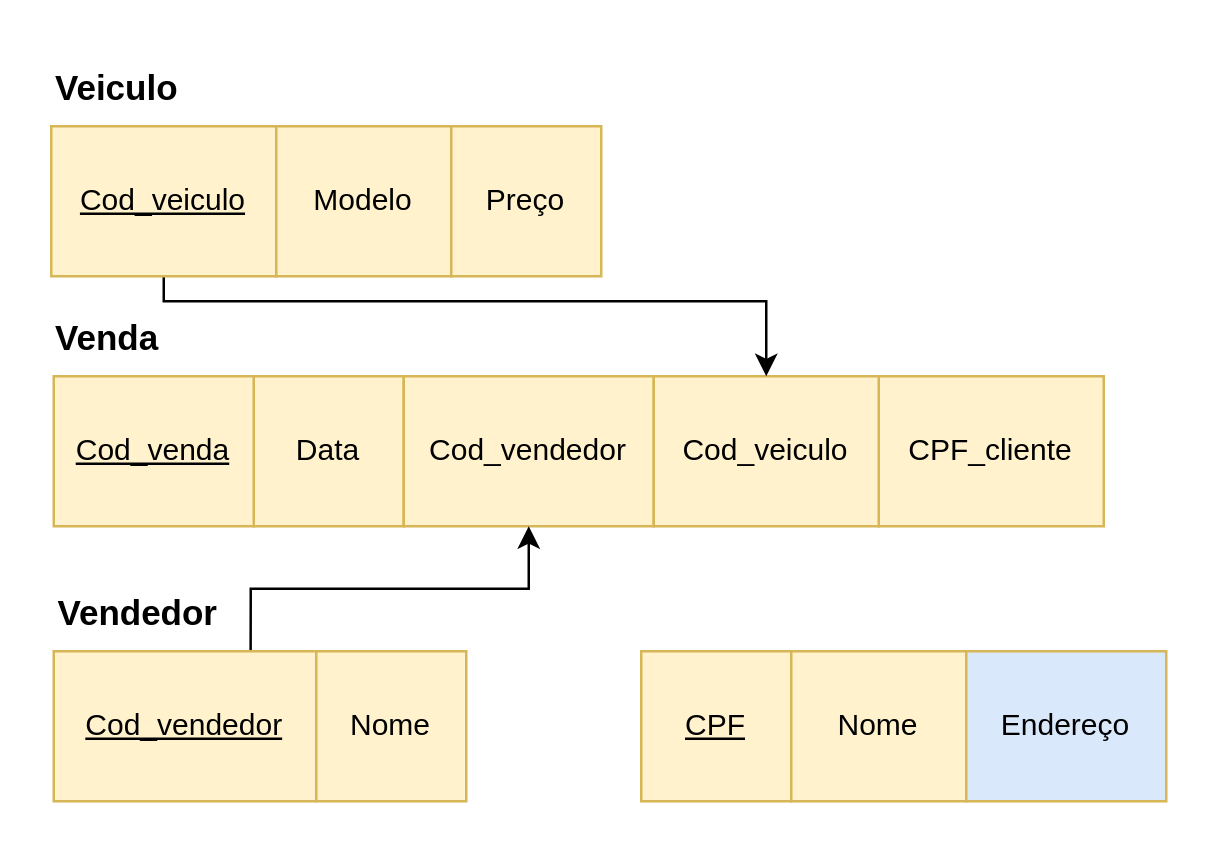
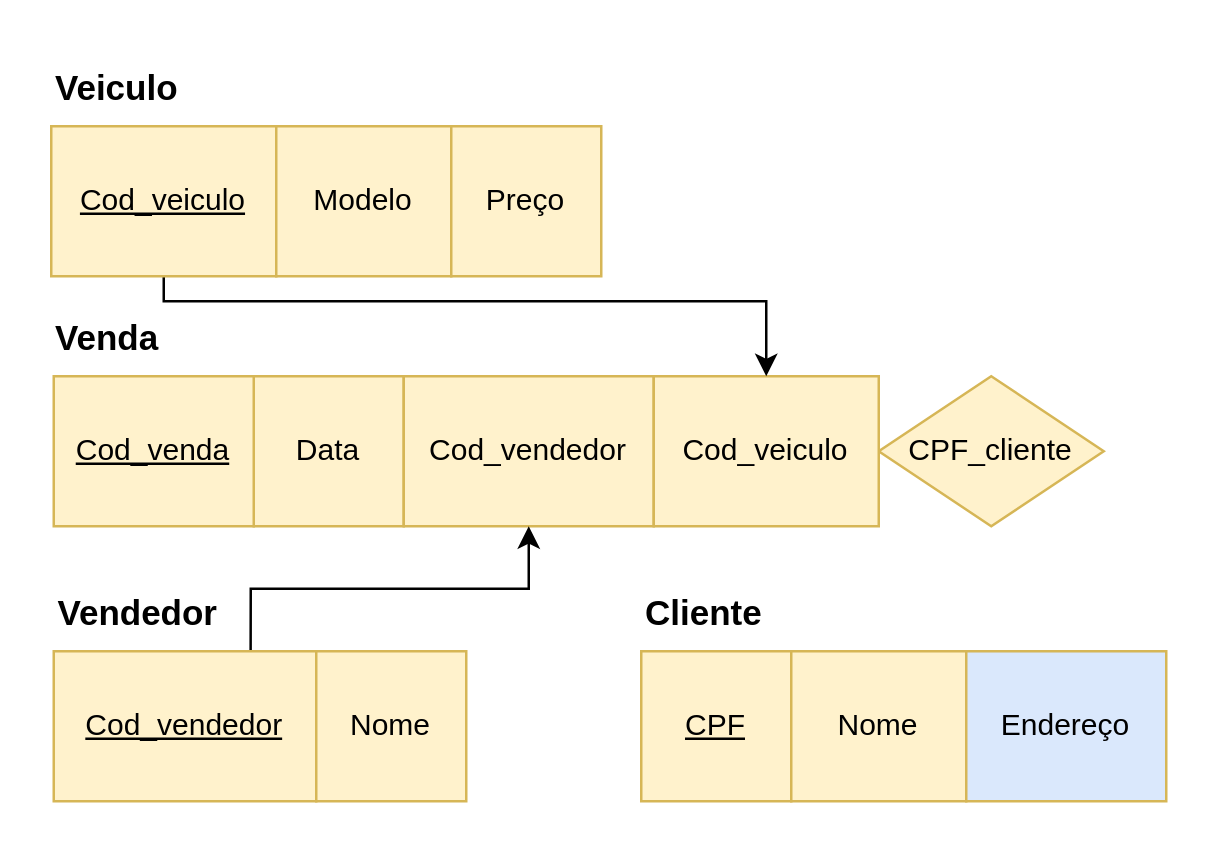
  <mxCell id="0" />
  <mxCell id="1" parent="0" />
  <mxCell id="2" value="&lt;b&gt;&lt;font style=&quot;font-size: 14px;&quot;&gt;Venda&lt;/font&gt;&lt;/b&gt;" style="text;html=1;strokeColor=none;fillColor=none;align=left;verticalAlign=middle;whiteSpace=wrap;rounded=0;" vertex="1" parent="1"><mxGeometry x="20" y="120" width="60" height="30" as="geometry" /></mxCell>
  <mxCell id="3" value="Data" style="rounded=0;whiteSpace=wrap;html=1;fillColor=#fff2cc;strokeColor=#d6b656;" vertex="1" parent="1"><mxGeometry x="101" y="150" width="60" height="60" as="geometry" /></mxCell>
  <mxCell id="4" value="Cod_vendedor" style="rounded=0;whiteSpace=wrap;html=1;fillColor=#fff2cc;strokeColor=#d6b656;" vertex="1" parent="1"><mxGeometry x="161" y="150" width="100" height="60" as="geometry" /></mxCell>
- <mxCell id="5" value="CPF_cliente" style="rounded=0;whiteSpace=wrap;html=1;fillColor=#fff2cc;strokeColor=#d6b656;" vertex="1" parent="1"><mxGeometry x="351" y="150" width="90" height="60" as="geometry" /></mxCell>
+ <mxCell id="5" value="CPF_cliente" style="rhombus;whiteSpace=wrap;html=1;fillColor=#fff2cc;strokeColor=#d6b656;" vertex="1" parent="1"><mxGeometry x="351" y="150" width="90" height="60" as="geometry" /></mxCell>
  <mxCell id="6" value="Cod_veiculo" style="rounded=0;whiteSpace=wrap;html=1;fillColor=#fff2cc;strokeColor=#d6b656;" vertex="1" parent="1"><mxGeometry x="261" y="150" width="90" height="60" as="geometry" /></mxCell>
  <mxCell id="7" value="&lt;b&gt;&lt;font style=&quot;font-size: 14px;&quot;&gt;Veiculo&lt;/font&gt;&lt;/b&gt;" style="text;html=1;strokeColor=none;fillColor=none;align=left;verticalAlign=middle;whiteSpace=wrap;rounded=0;" vertex="1" parent="1"><mxGeometry x="20" y="20" width="60" height="30" as="geometry" /></mxCell>
  <mxCell id="8" style="edgeStyle=orthogonalEdgeStyle;rounded=0;orthogonalLoop=1;jettySize=auto;html=1;exitX=0.5;exitY=1;exitDx=0;exitDy=0;entryX=0.5;entryY=0;entryDx=0;entryDy=0;" edge="1" parent="1" source="9" target="6"><mxGeometry relative="1" as="geometry"><Array as="points"><mxPoint x="65" y="120" /><mxPoint x="306" y="120" /></Array></mxGeometry></mxCell>
  <mxCell id="9" value="&lt;u&gt;Cod_veiculo&lt;/u&gt;" style="rounded=0;whiteSpace=wrap;html=1;fillColor=#fff2cc;strokeColor=#d6b656;" vertex="1" parent="1"><mxGeometry x="20" y="50" width="90" height="60" as="geometry" /></mxCell>
  <mxCell id="10" value="Modelo" style="rounded=0;whiteSpace=wrap;html=1;fillColor=#fff2cc;strokeColor=#d6b656;" vertex="1" parent="1"><mxGeometry x="110" y="50" width="70" height="60" as="geometry" /></mxCell>
  <mxCell id="11" value="Preço" style="rounded=0;whiteSpace=wrap;html=1;fillColor=#fff2cc;strokeColor=#d6b656;" vertex="1" parent="1"><mxGeometry x="180" y="50" width="60" height="60" as="geometry" /></mxCell>
  <mxCell id="12" value="&lt;u&gt;Cod_venda&lt;/u&gt;" style="rounded=0;whiteSpace=wrap;html=1;fillColor=#fff2cc;strokeColor=#d6b656;" vertex="1" parent="1"><mxGeometry x="21" y="150" width="80" height="60" as="geometry" /></mxCell>
  <mxCell id="13" value="&lt;b&gt;&lt;font style=&quot;font-size: 14px;&quot;&gt;Vendedor&lt;/font&gt;&lt;/b&gt;" style="text;html=1;strokeColor=none;fillColor=none;align=left;verticalAlign=middle;whiteSpace=wrap;rounded=0;" vertex="1" parent="1"><mxGeometry x="21" y="230" width="65" height="30" as="geometry" /></mxCell>
  <mxCell id="14" style="edgeStyle=orthogonalEdgeStyle;rounded=0;orthogonalLoop=1;jettySize=auto;html=1;exitX=0.75;exitY=0;exitDx=0;exitDy=0;entryX=0.5;entryY=1;entryDx=0;entryDy=0;" edge="1" parent="1" source="15" target="4"><mxGeometry relative="1" as="geometry" /></mxCell>
  <mxCell id="15" value="&lt;u&gt;Cod_vendedor&lt;/u&gt;" style="rounded=0;whiteSpace=wrap;html=1;fillColor=#fff2cc;strokeColor=#d6b656;" vertex="1" parent="1"><mxGeometry x="21" y="260" width="105" height="60" as="geometry" /></mxCell>
  <mxCell id="16" value="Nome" style="rounded=0;whiteSpace=wrap;html=1;fillColor=#fff2cc;strokeColor=#d6b656;" vertex="1" parent="1"><mxGeometry x="126" y="260" width="60" height="60" as="geometry" /></mxCell>
+ <mxCell id="17" value="&lt;b&gt;&lt;font style=&quot;font-size: 14px;&quot;&gt;Cliente&lt;/font&gt;&lt;/b&gt;" style="text;html=1;strokeColor=none;fillColor=none;align=left;verticalAlign=middle;whiteSpace=wrap;rounded=0;" vertex="1" parent="1"><mxGeometry x="256" y="230" width="65" height="30" as="geometry" /></mxCell>
  <mxCell id="18" value="&lt;u&gt;CPF&lt;/u&gt;" style="rounded=0;whiteSpace=wrap;html=1;fillColor=#fff2cc;strokeColor=#d6b656;" vertex="1" parent="1"><mxGeometry x="256" y="260" width="60" height="60" as="geometry" /></mxCell>
  <mxCell id="19" value="Nome" style="rounded=0;whiteSpace=wrap;html=1;fillColor=#fff2cc;strokeColor=#d6b656;" vertex="1" parent="1"><mxGeometry x="316" y="260" width="70" height="60" as="geometry" /></mxCell>
  <mxCell id="20" value="Endereço" style="rounded=0;whiteSpace=wrap;html=1;fillColor=#dae8fc;strokeColor=#d6b656;" vertex="1" parent="1"><mxGeometry x="386" y="260" width="80" height="60" as="geometry" /></mxCell>
